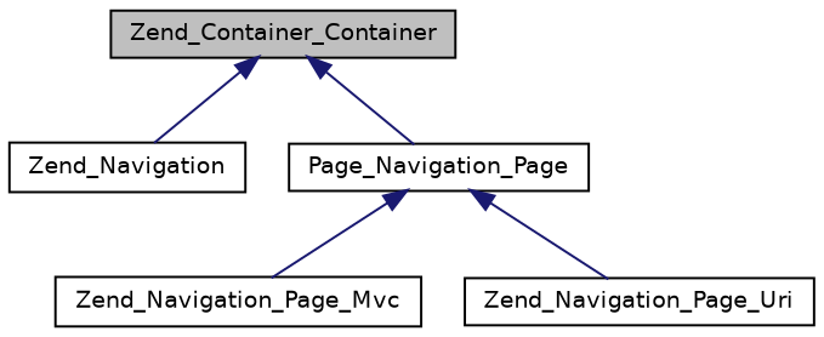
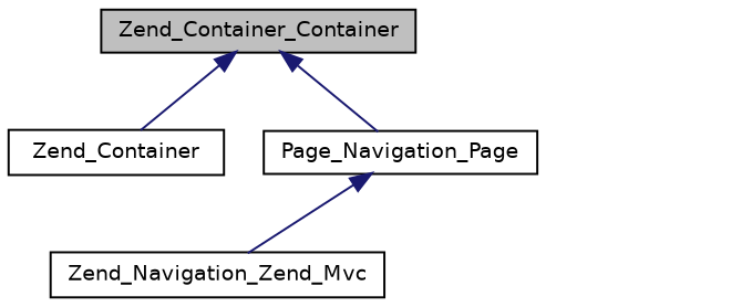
  digraph {
    node [color=black fillcolor=white fontname=Helvetica fontsize=10 shape=record style=filled]
    edge [color=midnightblue dir=back fontname=Helvetica fontsize=10 labelfontname=Helvetica labelfontsize=10 style=solid]
    n1 [fillcolor=grey75 fontcolor=black height=0.2 label=Zend_Container_Container width=0.4]
-   n2 [height=0.2 label=Zend_Navigation width=0.4]
+   n2 [height=0.2 label=Zend_Container width=0.4]
    n3 [height=0.2 label=Page_Navigation_Page width=0.4]
-   n4 [height=0.2 label=Zend_Navigation_Page_Mvc width=0.4]
-   n5 [height=0.2 label=Zend_Navigation_Page_Uri width=0.4]
+   n4 [height=0.2 label=Zend_Navigation_Zend_Mvc width=0.4]
    n1 -> n2
    n1 -> n3
    n3 -> n4
-   n3 -> n5
  }
